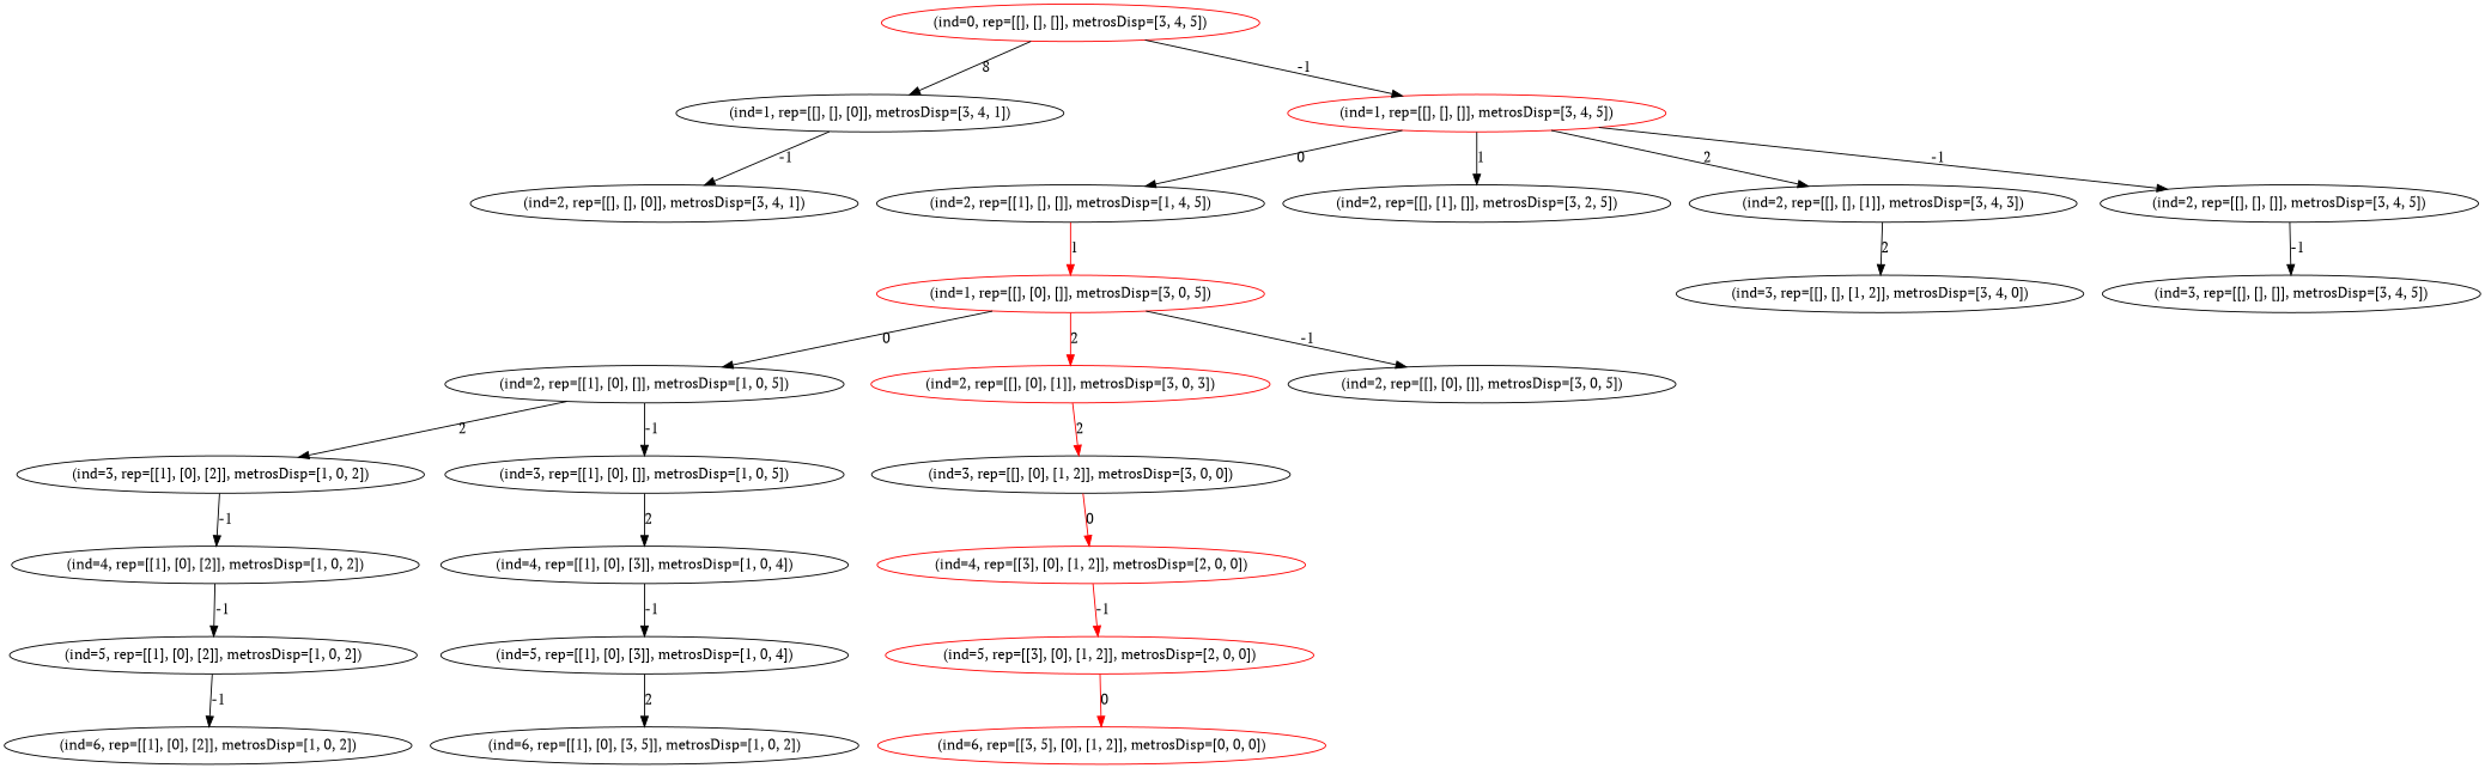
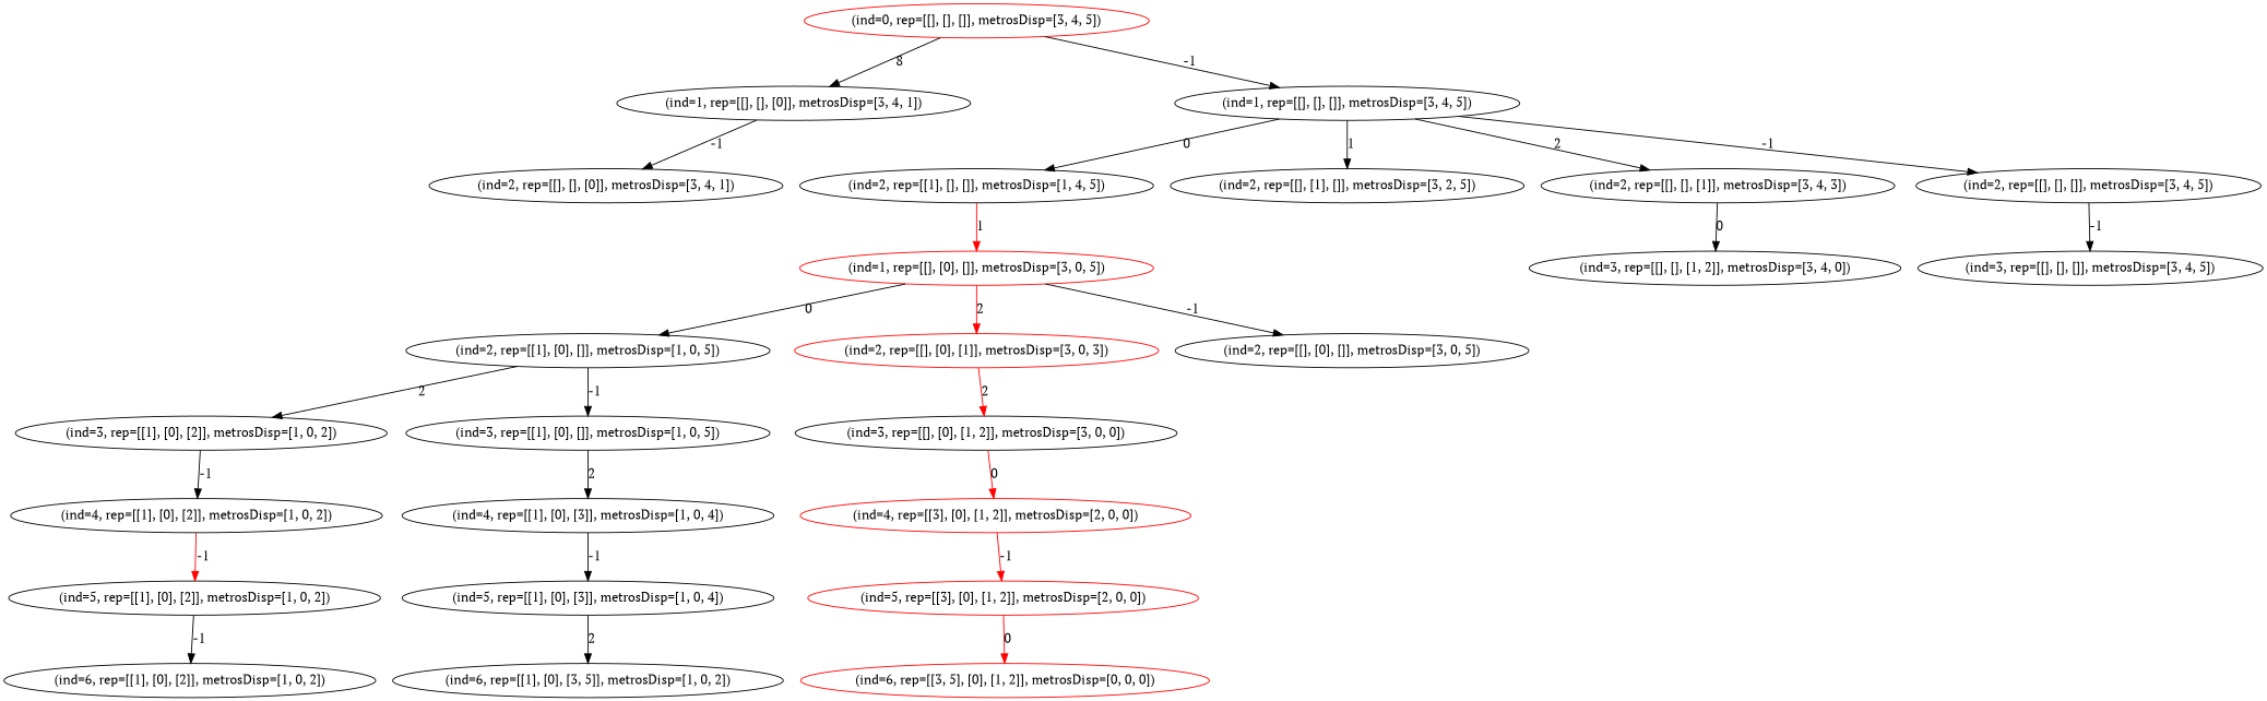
  strict digraph {
    fontname="PT Serif"
    node [fontname="PT Serif"]
    edge [fontname="PT Serif"]
    n1 [label="(ind=5, rep=[[1], [0], [2]], metrosDisp=[1, 0, 2])"]
    n2 [label="(ind=6, rep=[[1], [0], [2]], metrosDisp=[1, 0, 2])"]
    n3 [label="(ind=4, rep=[[1], [0], [2]], metrosDisp=[1, 0, 2])"]
    n4 [label="(ind=3, rep=[[1], [0], [2]], metrosDisp=[1, 0, 2])"]
    n5 [label="(ind=2, rep=[[1], [0], []], metrosDisp=[1, 0, 5])"]
    n6 [label="(ind=3, rep=[[1], [0], []], metrosDisp=[1, 0, 5])"]
    n7 [label="(ind=4, rep=[[1], [0], [3]], metrosDisp=[1, 0, 4])"]
    n8 [label="(ind=5, rep=[[1], [0], [3]], metrosDisp=[1, 0, 4])"]
    n9 [label="(ind=6, rep=[[1], [0], [3, 5]], metrosDisp=[1, 0, 2])"]
    n10 [color=red label="(ind=1, rep=[[], [0], []], metrosDisp=[3, 0, 5])"]
    n11 [color=red label="(ind=2, rep=[[], [0], [1]], metrosDisp=[3, 0, 3])"]
    n12 [label="(ind=2, rep=[[], [0], []], metrosDisp=[3, 0, 5])"]
    n13 [color=black label="(ind=3, rep=[[], [0], [1, 2]], metrosDisp=[3, 0, 0])"]
    n14 [color=red label="(ind=5, rep=[[3], [0], [1, 2]], metrosDisp=[2, 0, 0])"]
    n15 [color=red label="(ind=6, rep=[[3, 5], [0], [1, 2]], metrosDisp=[0, 0, 0])"]
    n16 [color=red label="(ind=4, rep=[[3], [0], [1, 2]], metrosDisp=[2, 0, 0])"]
    n17 [color=red label="(ind=0, rep=[[], [], []], metrosDisp=[3, 4, 5])"]
    n18 [label="(ind=1, rep=[[], [], [0]], metrosDisp=[3, 4, 1])"]
-   n19 [label="(ind=1, rep=[[], [], []], metrosDisp=[3, 4, 5])" color=red]
+   n19 [label="(ind=1, rep=[[], [], []], metrosDisp=[3, 4, 5])"]
    n20 [label="(ind=2, rep=[[], [], [0]], metrosDisp=[3, 4, 1])"]
    n21 [label="(ind=2, rep=[[1], [], []], metrosDisp=[1, 4, 5])"]
    n22 [label="(ind=2, rep=[[], [1], []], metrosDisp=[3, 2, 5])"]
    n23 [label="(ind=2, rep=[[], [], [1]], metrosDisp=[3, 4, 3])"]
    n24 [label="(ind=2, rep=[[], [], []], metrosDisp=[3, 4, 5])"]
    n25 [label="(ind=3, rep=[[], [], [1, 2]], metrosDisp=[3, 4, 0])"]
    n26 [label="(ind=3, rep=[[], [], []], metrosDisp=[3, 4, 5])"]
    n1 -> n2 [label=-1]
-   n3 -> n1 [label=-1]
+   n3 -> n1 [label=-1 color=red]
    n4 -> n3 [label=-1]
    n5 -> n4 [label=2]
    n5 -> n6 [label=-1]
    n6 -> n7 [label=2]
    n7 -> n8 [label=-1]
    n8 -> n9 [label=2]
    n10 -> n5 [label=0]
    n10 -> n11 [color=red label=2]
    n10 -> n12 [label=-1]
    n11 -> n13 [color=red label=2]
    n13 -> n16 [color=red label=0]
    n14 -> n15 [color=red label=0]
    n16 -> n14 [color=red label=-1]
    n17 -> n18 [label=8]
    n17 -> n19 [label=-1]
    n18 -> n20 [label=-1]
    n19 -> n21 [label=0]
    n19 -> n22 [label=1]
    n19 -> n23 [label=2]
    n19 -> n24 [label=-1]
    n21 -> n10 [color=red label=1]
-   n23 -> n25 [label=2]
+   n23 -> n25 [label=0]
    n24 -> n26 [label=-1]
  }
